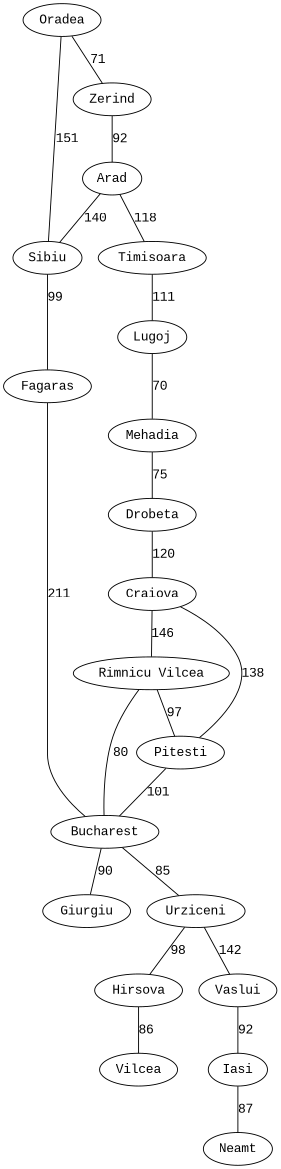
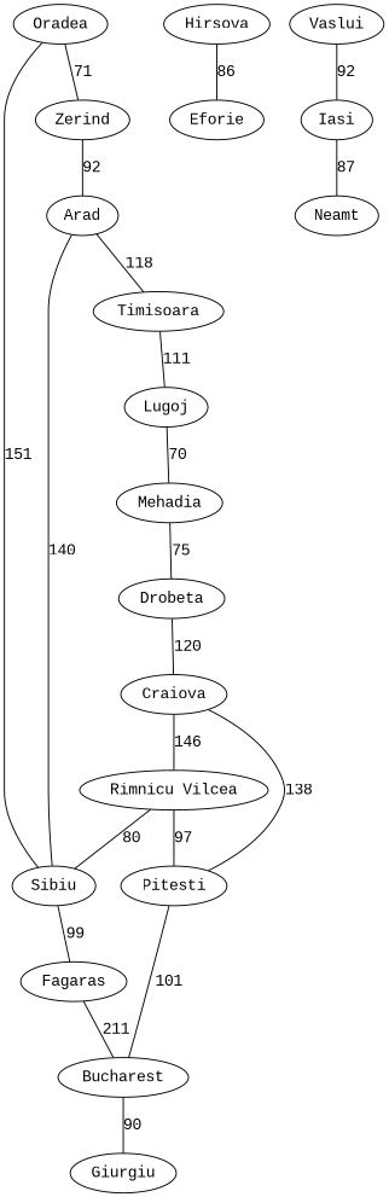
  graph {
    fontname="Liberation Mono"
    node [fontname="Liberation Mono"]
    edge [fontname="Liberation Mono"]
    Oradea
    Sibiu
    Zerind
    Fagaras
    Arad
    Bucharest
    Timisoara
    Lugoj
    Mehadia
    Drobeta
    Craiova
    "Rimnicu Vilcea"
    Pitesti
    Giurgiu
-   Urziceni
    Hirsova
    Vaslui
-   Eforie [label=Vilcea]
+   Eforie
    Iasi
    Neamt
    Oradea -- Sibiu [label=151]
    Oradea -- Zerind [label=71]
    Sibiu -- Fagaras [label=99]
    Zerind -- Arad [label=92]
    Fagaras -- Bucharest [label=211]
    Arad -- Sibiu [label=140]
    Arad -- Timisoara [label=118]
    Bucharest -- Giurgiu [label=90]
-   Bucharest -- Urziceni [label=85]
    Timisoara -- Lugoj [label=111]
    Lugoj -- Mehadia [label=70]
    Mehadia -- Drobeta [label=75]
    Drobeta -- Craiova [label=120]
    Craiova -- "Rimnicu Vilcea" [label=146]
    Craiova -- Pitesti [label=138]
-   "Rimnicu Vilcea" -- Bucharest [label=80]
+   "Rimnicu Vilcea" -- Sibiu [label=80]
    "Rimnicu Vilcea" -- Pitesti [label=97]
    Pitesti -- Bucharest [label=101]
-   Urziceni -- Hirsova [label=98]
-   Urziceni -- Vaslui [label=142]
    Hirsova -- Eforie [label=86]
    Vaslui -- Iasi [label=92]
    Iasi -- Neamt [label=87]
  }
